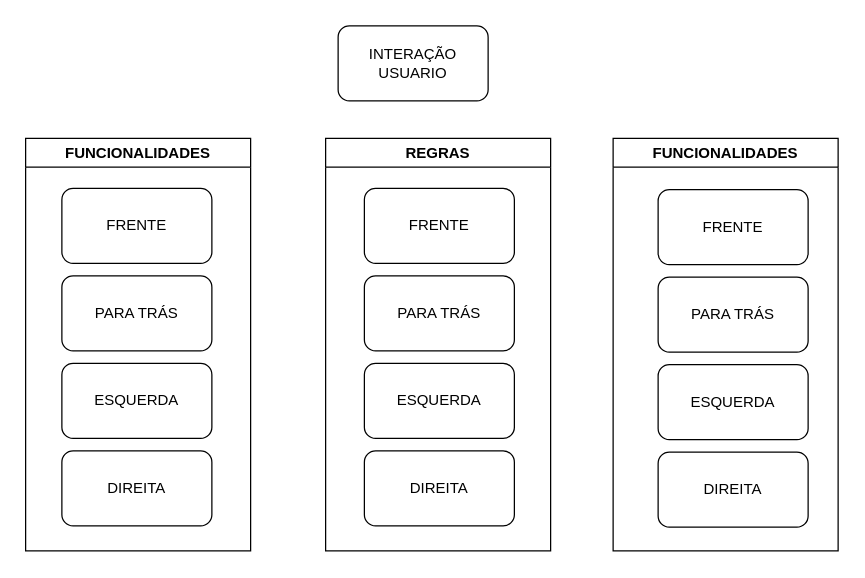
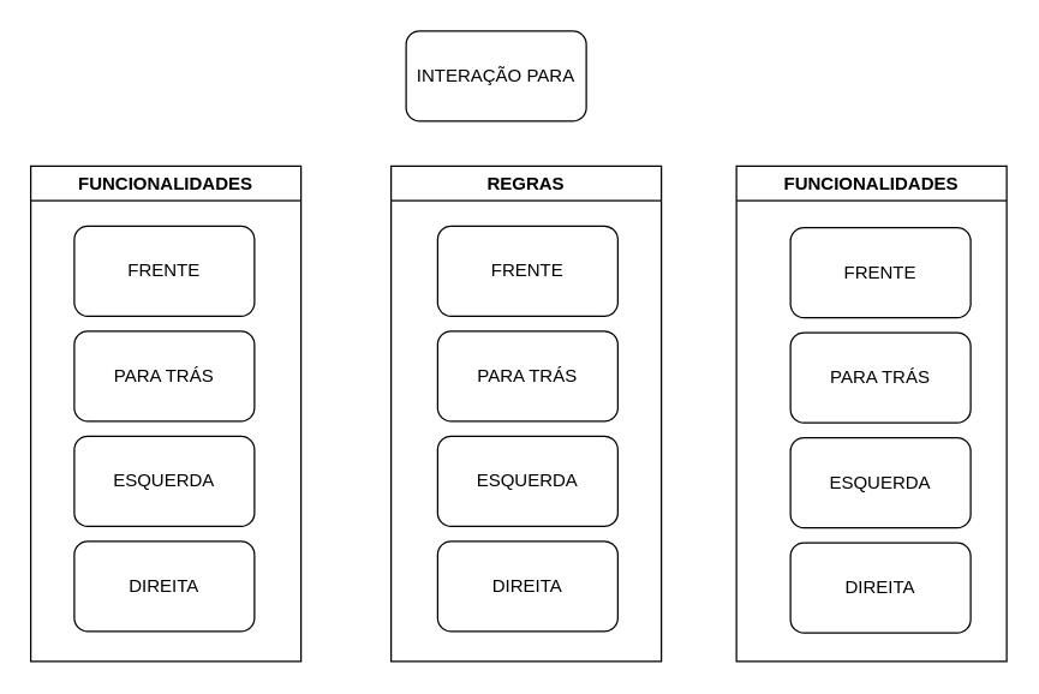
  <mxCell id="0" />
  <mxCell id="1" parent="0" />
- <mxCell id="2" value="INTERAÇÃO USUARIO" style="rounded=1;whiteSpace=wrap;html=1;" vertex="1" parent="1"><mxGeometry x="270" y="20" width="120" height="60" as="geometry" /></mxCell>
+ <mxCell id="2" value="INTERAÇÃO PARA" style="rounded=1;whiteSpace=wrap;html=1;" vertex="1" parent="1"><mxGeometry x="270" y="20" width="120" height="60" as="geometry" /></mxCell>
  <mxCell id="3" value="FUNCIONALIDADES" style="swimlane;" vertex="1" parent="1"><mxGeometry x="20" y="110" width="180" height="330" as="geometry"><mxRectangle x="70" y="190" width="160" height="30" as="alternateBounds" /></mxGeometry></mxCell>
  <mxCell id="4" value="FRENTE" style="rounded=1;whiteSpace=wrap;html=1;" vertex="1" parent="3"><mxGeometry x="29" y="40" width="120" height="60" as="geometry" /></mxCell>
  <mxCell id="5" value="DIREITA" style="rounded=1;whiteSpace=wrap;html=1;" vertex="1" parent="3"><mxGeometry x="29" y="250" width="120" height="60" as="geometry" /></mxCell>
  <mxCell id="6" value="ESQUERDA" style="rounded=1;whiteSpace=wrap;html=1;" vertex="1" parent="3"><mxGeometry x="29" y="180" width="120" height="60" as="geometry" /></mxCell>
  <mxCell id="7" value="PARA TRÁS" style="rounded=1;whiteSpace=wrap;html=1;" vertex="1" parent="3"><mxGeometry x="29" y="110" width="120" height="60" as="geometry" /></mxCell>
  <mxCell id="8" value="REGRAS" style="swimlane;" vertex="1" parent="1"><mxGeometry x="260" y="110" width="180" height="330" as="geometry"><mxRectangle x="70" y="190" width="160" height="30" as="alternateBounds" /></mxGeometry></mxCell>
  <mxCell id="9" value="FRENTE" style="rounded=1;whiteSpace=wrap;html=1;" vertex="1" parent="8"><mxGeometry x="31" y="40" width="120" height="60" as="geometry" /></mxCell>
  <mxCell id="10" value="DIREITA" style="rounded=1;whiteSpace=wrap;html=1;" vertex="1" parent="8"><mxGeometry x="31" y="250" width="120" height="60" as="geometry" /></mxCell>
  <mxCell id="11" value="ESQUERDA" style="rounded=1;whiteSpace=wrap;html=1;" vertex="1" parent="8"><mxGeometry x="31" y="180" width="120" height="60" as="geometry" /></mxCell>
  <mxCell id="12" value="PARA TRÁS" style="rounded=1;whiteSpace=wrap;html=1;" vertex="1" parent="8"><mxGeometry x="31" y="110" width="120" height="60" as="geometry" /></mxCell>
  <mxCell id="13" value="FUNCIONALIDADES" style="swimlane;" vertex="1" parent="1"><mxGeometry x="490" y="110" width="180" height="330" as="geometry"><mxRectangle x="70" y="190" width="160" height="30" as="alternateBounds" /></mxGeometry></mxCell>
  <mxCell id="14" value="FRENTE" style="rounded=1;whiteSpace=wrap;html=1;" vertex="1" parent="13"><mxGeometry x="36" y="41" width="120" height="60" as="geometry" /></mxCell>
  <mxCell id="15" value="DIREITA" style="rounded=1;whiteSpace=wrap;html=1;" vertex="1" parent="13"><mxGeometry x="36" y="251" width="120" height="60" as="geometry" /></mxCell>
  <mxCell id="16" value="ESQUERDA" style="rounded=1;whiteSpace=wrap;html=1;" vertex="1" parent="13"><mxGeometry x="36" y="181" width="120" height="60" as="geometry" /></mxCell>
  <mxCell id="17" value="PARA TRÁS" style="rounded=1;whiteSpace=wrap;html=1;" vertex="1" parent="13"><mxGeometry x="36" y="111" width="120" height="60" as="geometry" /></mxCell>
